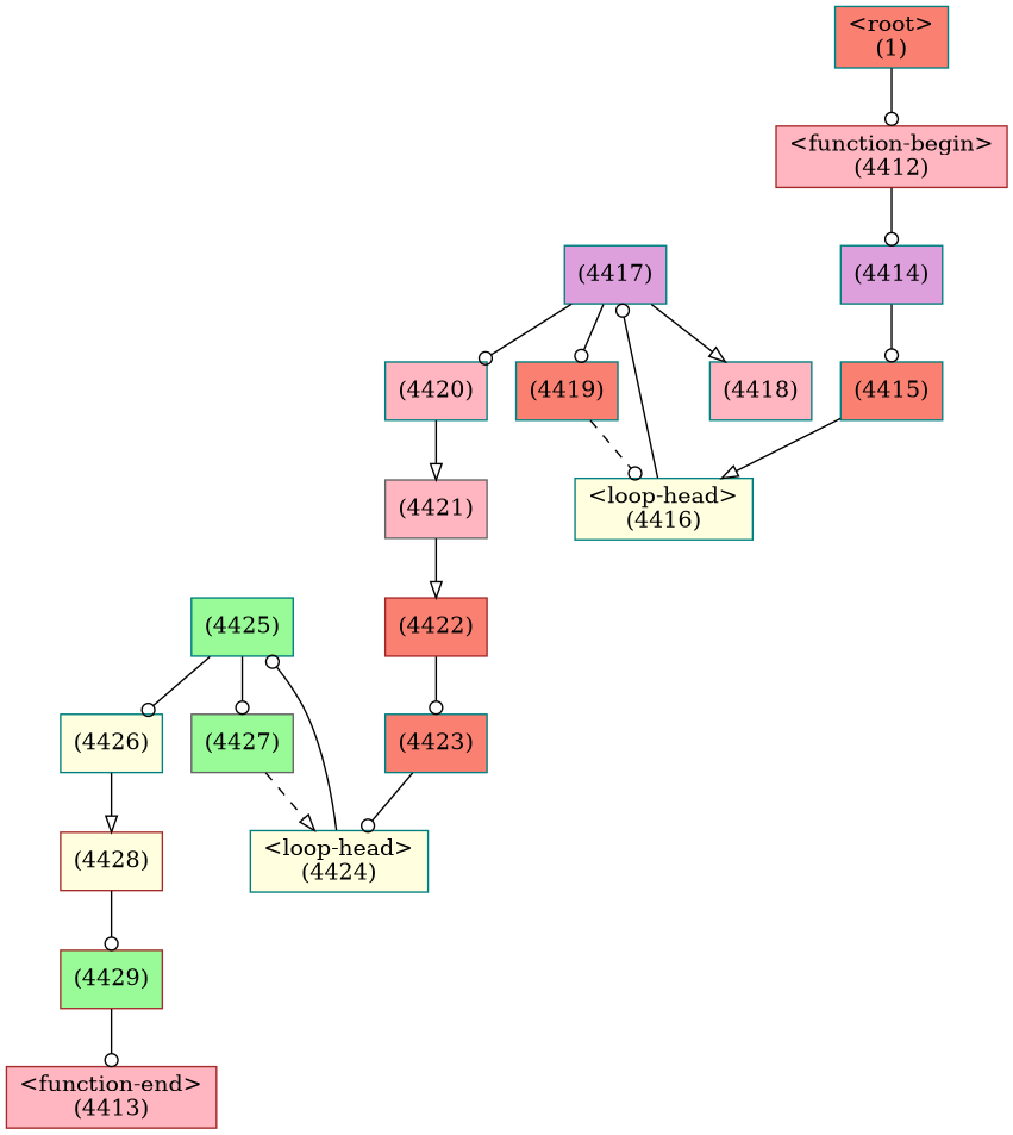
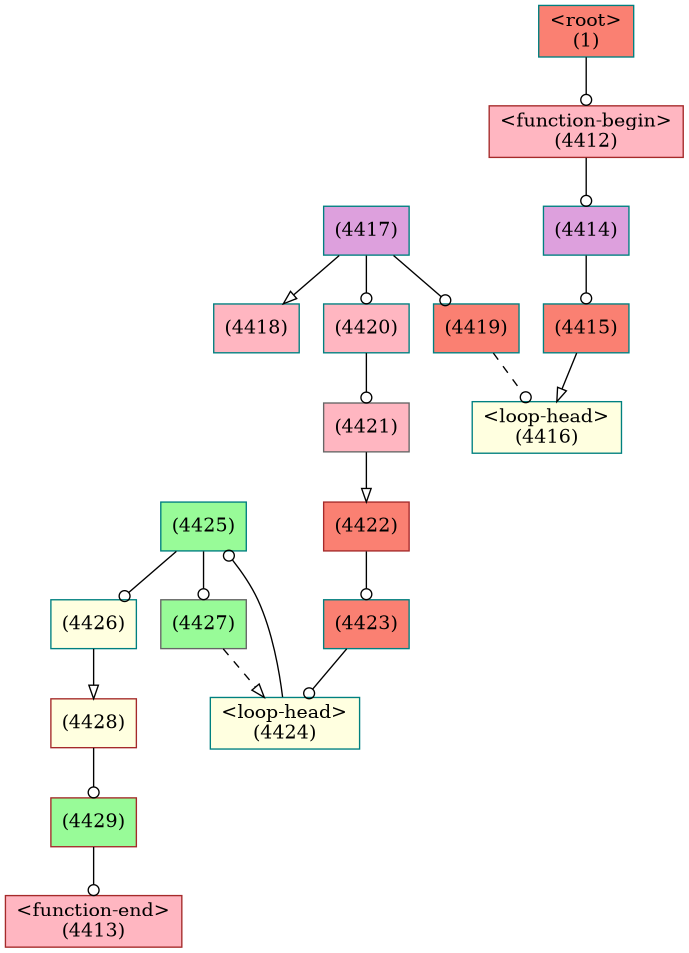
  digraph {
    node [color=teal fillcolor=lightpink shape=box style=filled]
    edge [arrowhead=odot style=solid]
    n1 [color=brown fillcolor=palegreen label="(4429)"]
    n2 [color=brown label="<function-end>\n(4413)"]
    n3 [color=brown fillcolor=lightyellow label="(4428)"]
    n4 [fillcolor=lightyellow label="(4426)"]
    n5 [color=gray40 fillcolor=palegreen label="(4427)"]
    n6 [fillcolor=lightyellow label="<loop-head>\n(4424)"]
    n7 [fillcolor=palegreen label="(4425)"]
    n8 [fillcolor=salmon label="(4423)"]
    n9 [color=brown fillcolor=salmon label="(4422)"]
    n10 [color=gray40 label="(4421)"]
    n11 [label="(4420)"]
    n12 [label="(4418)"]
    n13 [fillcolor=salmon label="(4419)"]
    n14 [fillcolor=lightyellow label="<loop-head>\n(4416)"]
    n15 [fillcolor=plum label="(4417)"]
    n16 [fillcolor=salmon label="(4415)"]
    n17 [fillcolor=plum label="(4414)"]
    n18 [color=brown label="<function-begin>\n(4412)"]
    n19 [fillcolor=salmon label="<root>\n(1)"]
    n1 -> n2
    n3 -> n1
    n4 -> n3 [arrowhead=onormal]
    n5 -> n6 [arrowhead=onormal style=dashed]
    n6 -> n7
    n7 -> n4
    n7 -> n5
    n8 -> n6
    n9 -> n8
    n10 -> n9 [arrowhead=onormal]
-   n11 -> n10 [arrowhead=onormal]
+   n11 -> n10
    n13 -> n14 [style=dashed]
-   n14 -> n15
    n15 -> n11
    n15 -> n12 [arrowhead=onormal]
    n15 -> n13
    n16 -> n14 [arrowhead=onormal]
    n17 -> n16
    n18 -> n17
    n19 -> n18
  }
